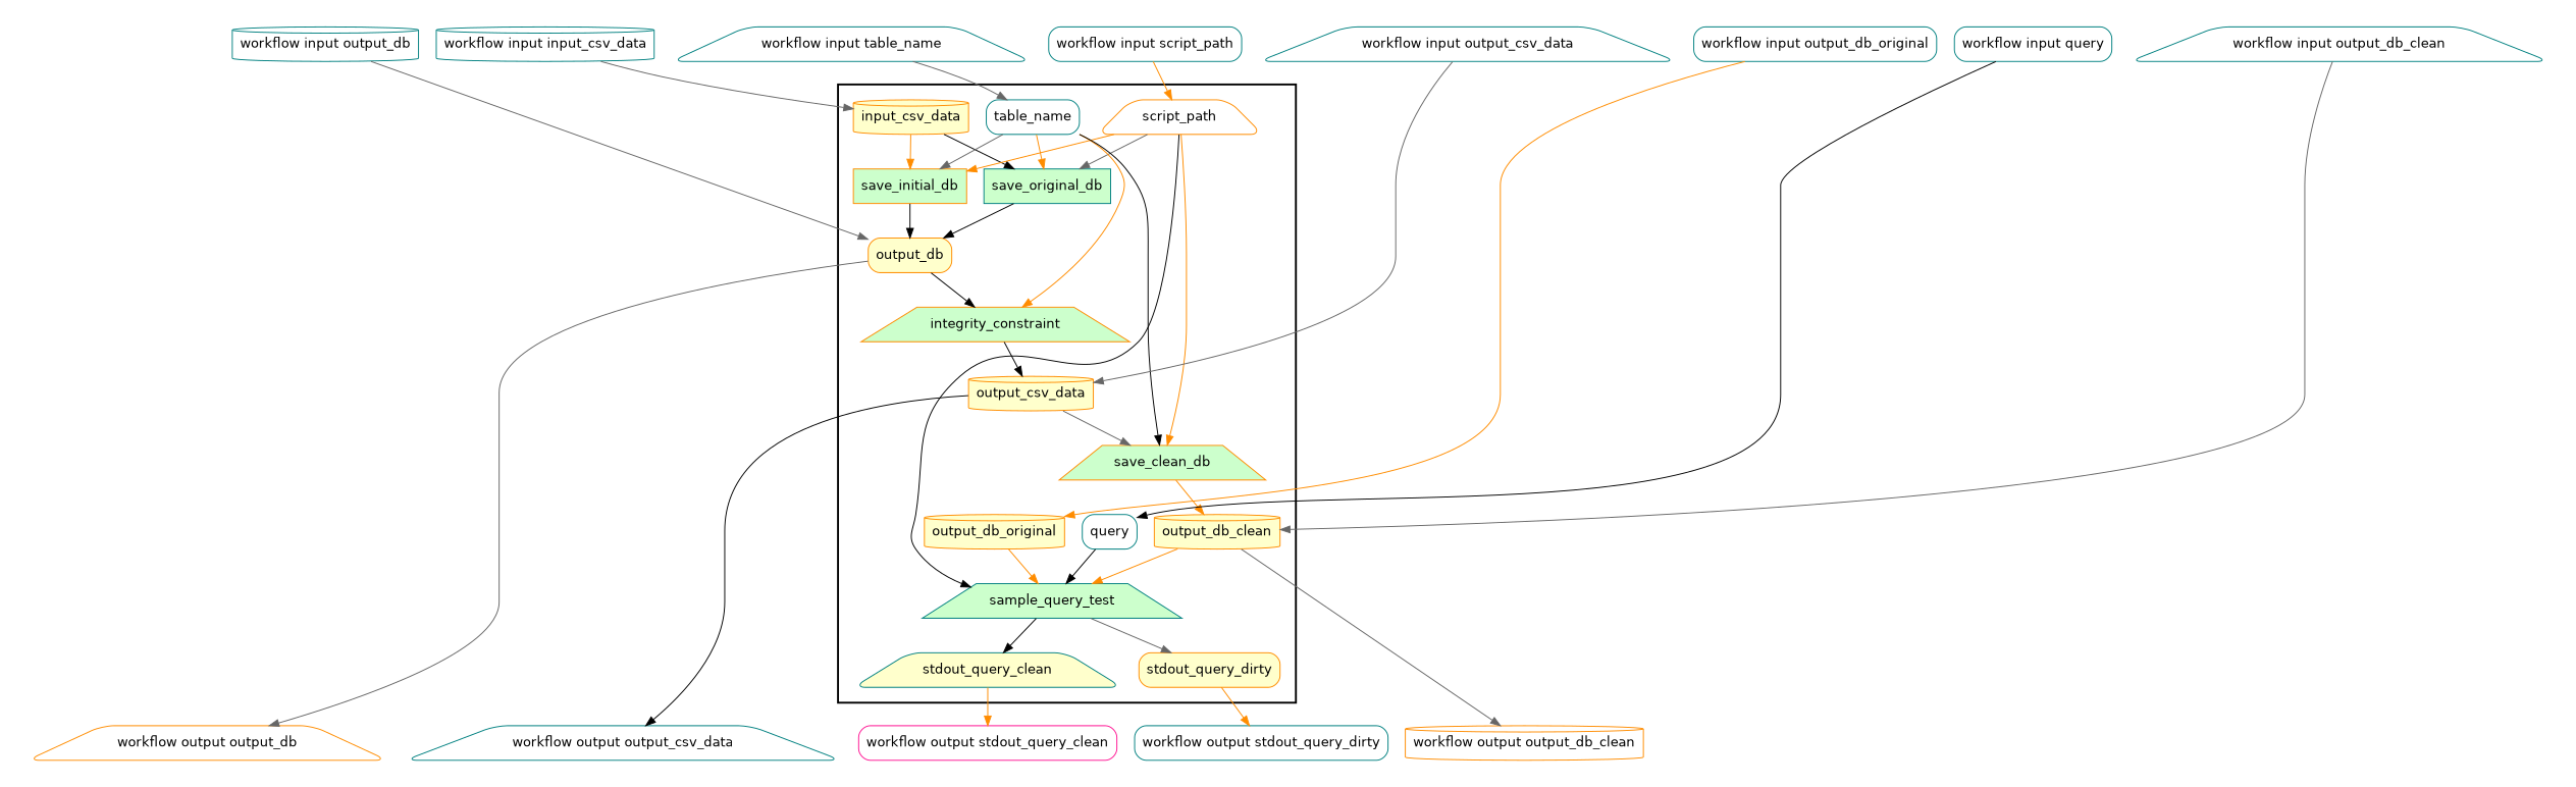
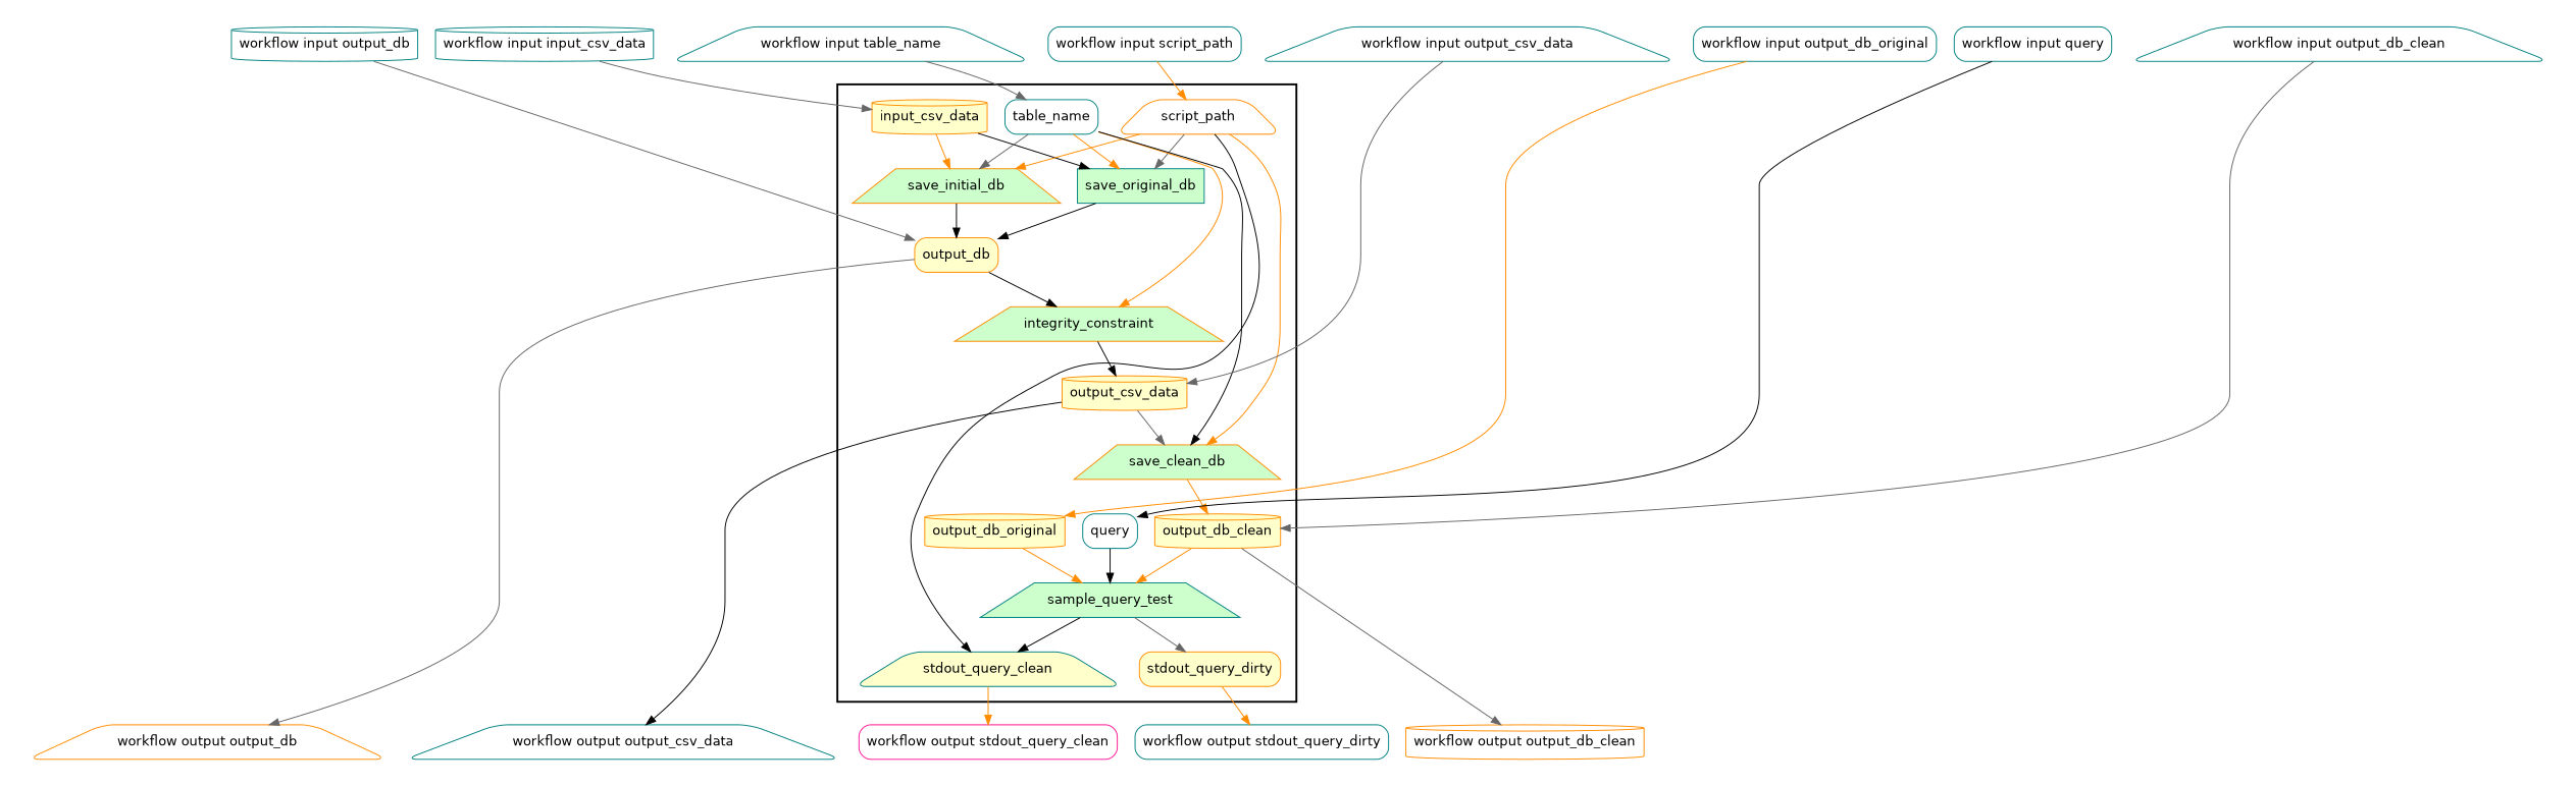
  digraph {
    node [color=teal fillcolor="#FFFFFF" fontname=Helvetica peripheries=1 shape=box style="rounded,filled"]
    edge [color=darkorange]
    integrity_constraint [color=darkorange fillcolor="#CCFFCC" shape=trapezium style=filled]
    output_csv_data [color=darkorange fillcolor="#FFFFCC" shape=cylinder]
    sample_query_test [fillcolor="#CCFFCC" shape=trapezium style=filled]
    stdout_query_clean [fillcolor="#FFFFCC" shape=trapezium]
    stdout_query_dirty [color=darkorange fillcolor="#FFFFCC"]
    save_clean_db [color=darkorange fillcolor="#CCFFCC" shape=trapezium style=filled]
    output_db_clean [color=darkorange fillcolor="#FFFFCC" shape=cylinder]
-   save_initial_db [color=darkorange fillcolor="#CCFFCC" style=filled]
+   save_initial_db [color=darkorange fillcolor="#CCFFCC" shape=trapezium style=filled]
    output_db [color=darkorange fillcolor="#FFFFCC"]
    save_original_db [fillcolor="#CCFFCC" style=filled]
    input_csv_data [color=darkorange fillcolor="#FFFFCC" shape=cylinder]
    output_db_original [color=darkorange fillcolor="#FFFFCC" shape=cylinder]
    n13 [label=query]
    n14 [color=darkorange label=script_path shape=trapezium]
    n15 [label=table_name]
    "workflow input input_csv_data" [shape=cylinder width=0.2]
    "workflow input output_csv_data" [shape=trapezium width=0.2]
    "workflow input output_db" [shape=cylinder width=0.2]
    "workflow input output_db_clean" [shape=trapezium width=0.2]
    "workflow input output_db_original" [width=0.2]
    "workflow input query" [width=0.2]
    "workflow input script_path" [width=0.2]
    "workflow input table_name" [shape=trapezium width=0.2]
    "workflow output output_csv_data" [shape=trapezium width=0.2]
    "workflow output output_db" [color=darkorange shape=trapezium width=0.2]
    "workflow output output_db_clean" [color=darkorange shape=cylinder width=0.2]
    "workflow output stdout_query_clean" [color=deeppink width=0.2]
    "workflow output stdout_query_dirty" [width=0.2]
    subgraph cluster_1 {
      color=black
      penwidth=2
      subgraph cluster_2 {
        color=black
        penwidth=0
        integrity_constraint
        output_csv_data
        sample_query_test
        stdout_query_clean
        stdout_query_dirty
        save_clean_db
        output_db_clean
        save_initial_db
        output_db
        save_original_db
        input_csv_data
        output_db_original
        n13
        n14
        n15
      }
    }
    subgraph cluster_3 {
      penwidth=0
      subgraph cluster_4 {
        penwidth=0
        "workflow output output_csv_data"
        "workflow output output_db"
        "workflow output output_db_clean"
        "workflow output stdout_query_clean"
        "workflow output stdout_query_dirty"
      }
    }
    subgraph cluster_5 {
      penwidth=0
      subgraph cluster_6 {
        penwidth=0
        "workflow input input_csv_data"
        "workflow input output_csv_data"
        "workflow input output_db"
        "workflow input output_db_clean"
        "workflow input output_db_original"
        "workflow input query"
        "workflow input script_path"
        "workflow input table_name"
      }
    }
    integrity_constraint -> output_csv_data [color=black]
    output_csv_data -> save_clean_db [color=gray40]
    output_csv_data -> "workflow output output_csv_data" [color=black]
    sample_query_test -> stdout_query_clean [color=black]
    sample_query_test -> stdout_query_dirty [color=gray40]
    stdout_query_clean -> "workflow output stdout_query_clean"
    stdout_query_dirty -> "workflow output stdout_query_dirty"
    save_clean_db -> output_db_clean
    output_db_clean -> sample_query_test
    output_db_clean -> "workflow output output_db_clean" [color=gray40]
    save_initial_db -> output_db [color=black]
    output_db -> integrity_constraint [color=black]
    output_db -> "workflow output output_db" [color=gray40]
    save_original_db -> output_db [color=black]
    input_csv_data -> save_initial_db
    input_csv_data -> save_original_db [color=black]
    output_db_original -> sample_query_test
    n13 -> sample_query_test [color=black]
-   n14 -> sample_query_test [color=black]
+   n14 -> stdout_query_clean [color=black]
    n14 -> save_clean_db
    n14 -> save_initial_db
    n14 -> save_original_db [color=gray40]
    n15 -> integrity_constraint
    n15 -> save_clean_db [color=black]
    n15 -> save_initial_db [color=gray40]
    n15 -> save_original_db
    "workflow input input_csv_data" -> input_csv_data [color=gray40]
    "workflow input output_csv_data" -> output_csv_data [color=gray40]
    "workflow input output_db" -> output_db [color=gray40]
    "workflow input output_db_clean" -> output_db_clean [color=gray40]
    "workflow input output_db_original" -> output_db_original
    "workflow input query" -> n13 [color=black]
    "workflow input script_path" -> n14
    "workflow input table_name" -> n15 [color=gray40]
  }
